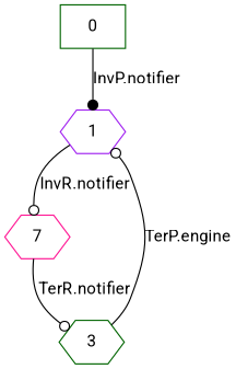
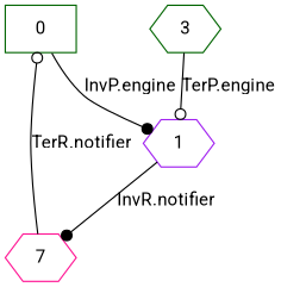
  digraph {
    fontname=Roboto
    node [color=darkgreen fontname=Roboto shape=hexagon]
    edge [arrowhead=dot fontname=Roboto]
    0 [shape=box]
    1 [color=purple]
    n3 [color=deeppink label=7]
    3
-   0 -> 1 [label="InvP.notifier"]
-   1 -> n3 [arrowhead=odot label="InvR.notifier"]
-   n3 -> 3 [arrowhead=odot label="TerR.notifier"]
+   0 -> 1 [label="InvP.engine"]
+   1 -> n3 [label="InvR.notifier"]
+   n3 -> 0 [arrowhead=odot label="TerR.notifier"]
    3 -> 1 [arrowhead=odot label="TerP.engine"]
  }
